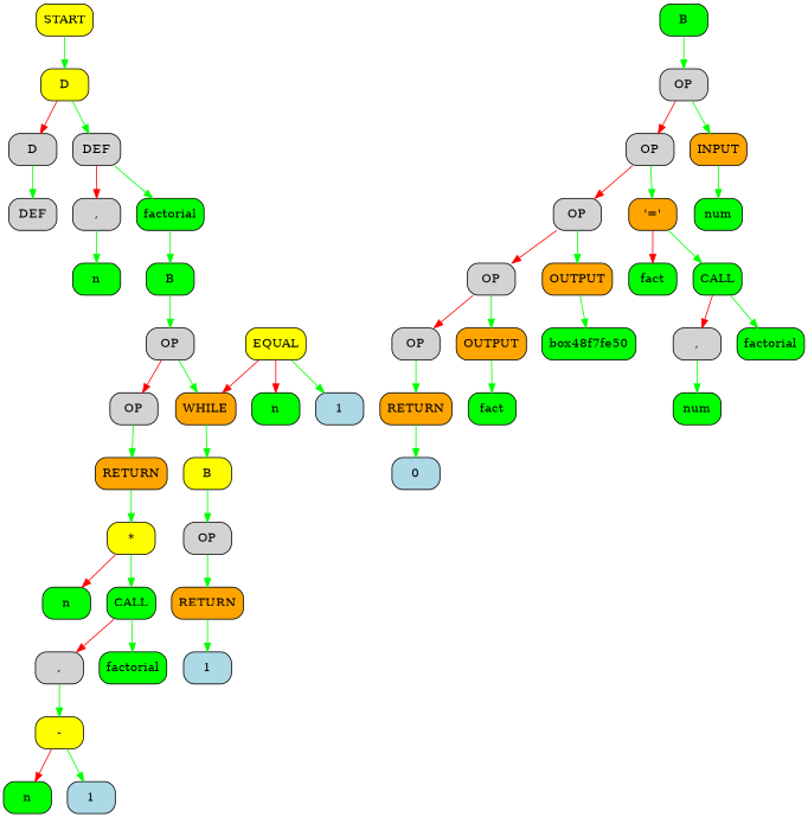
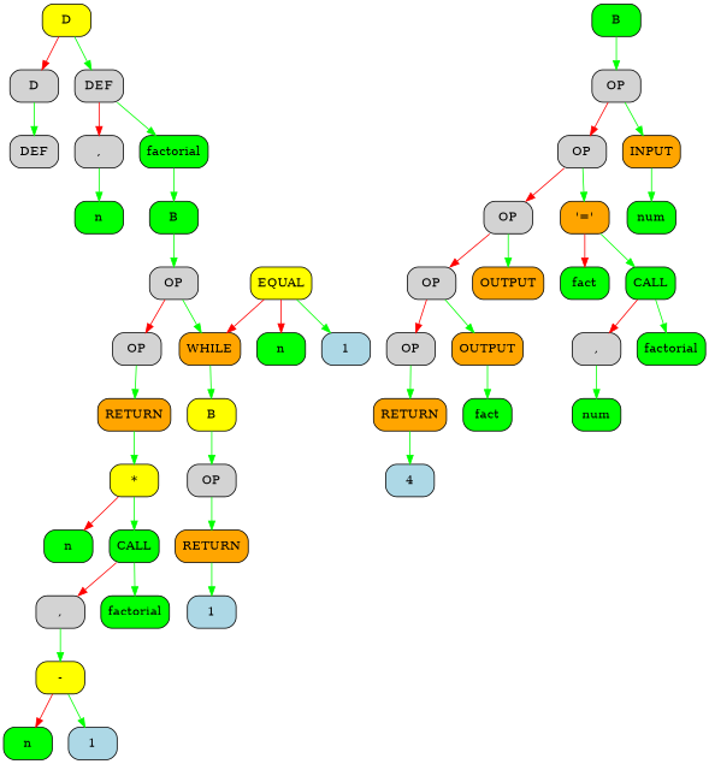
  digraph {
    node [fillcolor=green shape=Mrecord style=filled]
    edge [color=green]
-   n1 [fillcolor=yellow label=START]
    n2 [fillcolor=yellow label=D]
    n3 [label=D fillcolor=""]
    n4 [label=DEF fillcolor=""]
    n5 [label=DEF fillcolor=""]
    n6 [label="," fillcolor=""]
    n7 [label=factorial]
    n8 [label=B]
    n9 [label=OP fillcolor=""]
    n10 [label=OP fillcolor=""]
    n11 [fillcolor=orange label=INPUT]
    n12 [label=OP fillcolor=""]
    n13 [fillcolor=orange label="'='"]
    n14 [label=num]
    n15 [label=OP fillcolor=""]
    n16 [fillcolor=orange label=OUTPUT]
    n17 [label=fact]
    n18 [label=CALL]
    n19 [label=OP fillcolor=""]
    n20 [fillcolor=orange label=OUTPUT]
-   box48f7fe50
    n22 [fillcolor=orange label=RETURN]
    n23 [label=fact]
-   n24 [fillcolor=lightblue label=0]
+   n24 [fillcolor=lightblue label=4]
    n25 [label="," fillcolor=""]
    n26 [label=factorial]
    n27 [label=num]
    n28 [label=n]
    n29 [label=B]
    n30 [label=OP fillcolor=""]
    n31 [label=OP fillcolor=""]
    n32 [fillcolor=orange label=WHILE]
    n33 [fillcolor=orange label=RETURN]
    n34 [fillcolor=yellow label=B]
    n35 [fillcolor=yellow label="*"]
    n36 [label=n]
    n37 [label=CALL]
    n38 [label="," fillcolor=""]
    n39 [label=factorial]
    n40 [fillcolor=yellow label="-"]
    n41 [label=n]
    n42 [fillcolor=lightblue label=1]
    n43 [fillcolor=yellow label=EQUAL]
    n44 [label=n]
    n45 [fillcolor=lightblue label=1]
    n46 [label=OP fillcolor=""]
    n47 [fillcolor=orange label=RETURN]
    n48 [fillcolor=lightblue label=1]
-   n1 -> n2
    n2 -> n3 [color=red]
    n2 -> n4
    n3 -> n5
    n4 -> n6 [color=red]
    n4 -> n7
    n6 -> n28
    n7 -> n29
    n8 -> n9
    n9 -> n10 [color=red]
    n9 -> n11
    n10 -> n12 [color=red]
    n10 -> n13
    n11 -> n14
    n12 -> n15 [color=red]
    n12 -> n16
    n13 -> n17 [color=red]
    n13 -> n18
    n15 -> n19 [color=red]
    n15 -> n20
-   n16 -> box48f7fe50
    n18 -> n25 [color=red]
    n18 -> n26
    n19 -> n22
    n20 -> n23
    n22 -> n24
    n25 -> n27
    n29 -> n30
    n30 -> n31 [color=red]
    n30 -> n32
    n31 -> n33
    n32 -> n34
    n33 -> n35
    n34 -> n46
    n35 -> n36 [color=red]
    n35 -> n37
    n37 -> n38 [color=red]
    n37 -> n39
    n38 -> n40
    n40 -> n41 [color=red]
    n40 -> n42
    n43 -> n32 [color=red]
    n43 -> n44 [color=red]
    n43 -> n45
    n46 -> n47
    n47 -> n48
  }
